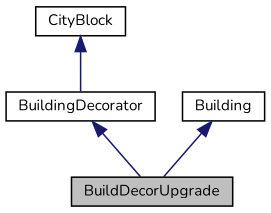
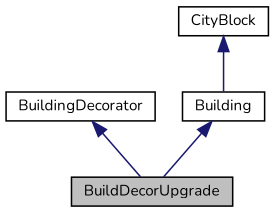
  digraph {
    fontname=Nunito
    node [color=black fillcolor=white fontname=Nunito fontsize=10 shape=record style=filled]
    edge [color=midnightblue dir=back fontname=Nunito fontsize=10 labelfontname=Helvetica labelfontsize=10 style=solid]
    n1 [fillcolor=grey75 fontcolor=black height=0.2 label=BuildDecorUpgrade width=0.4]
    n2 [height=0.2 label=BuildingDecorator width=0.4]
    n3 [height=0.2 label=Building width=0.4]
    n4 [height=0.2 label=CityBlock width=0.4]
    n2 -> n1
    n3 -> n1
-   n4 -> n2
+   n4 -> n3
  }
